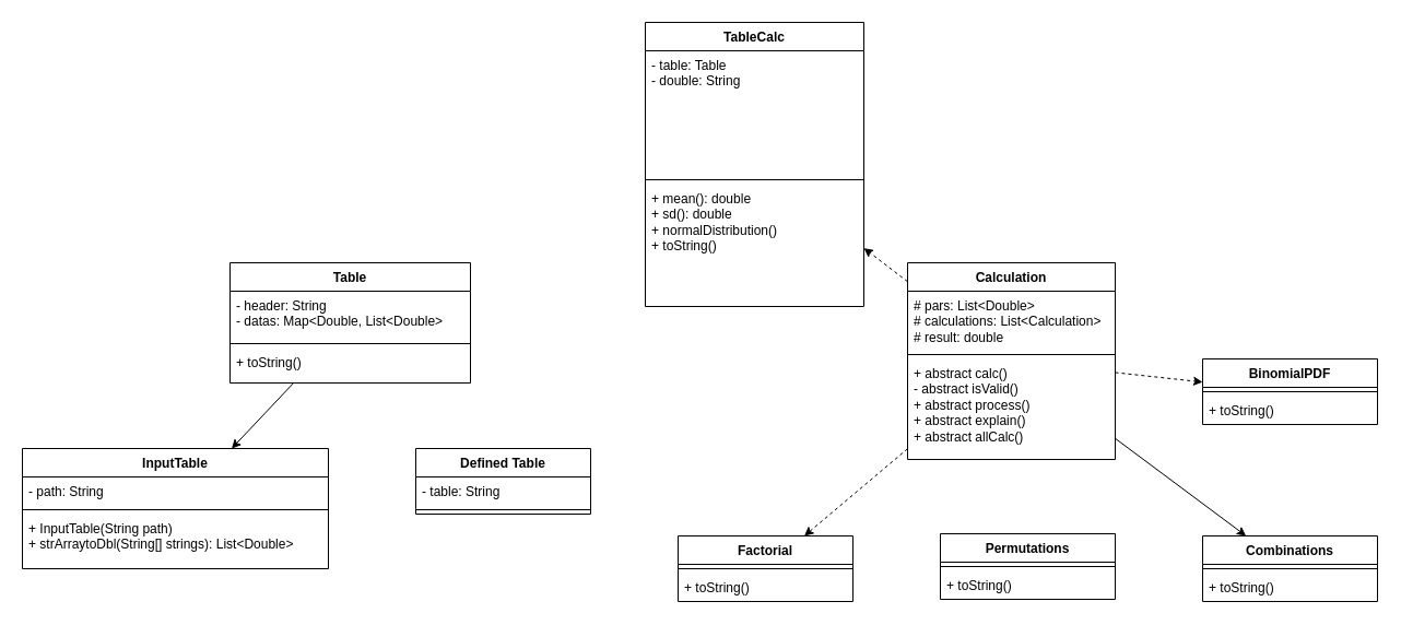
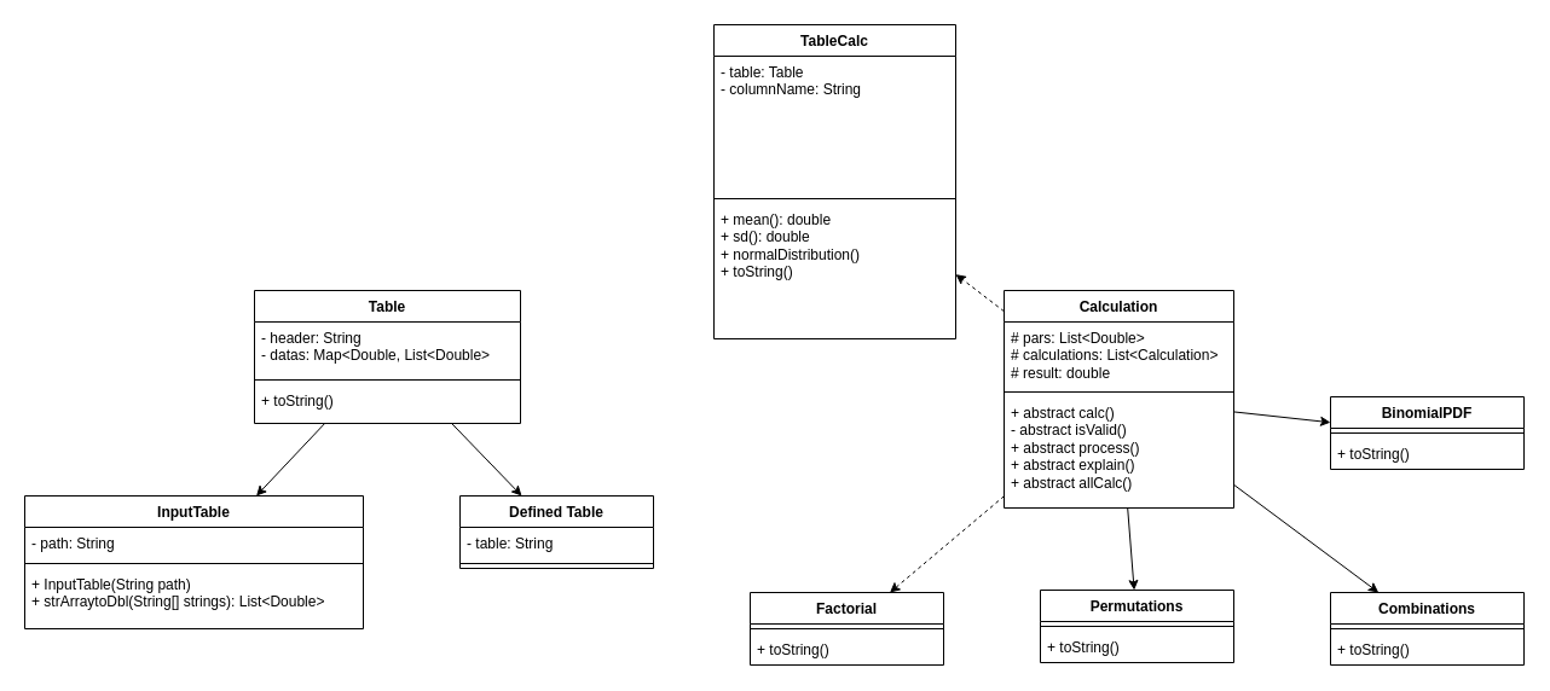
  <mxCell id="0" />
  <mxCell id="1" parent="0" />
  <mxCell id="2" value="Table" style="swimlane;fontStyle=1;align=center;verticalAlign=top;childLayout=stackLayout;horizontal=1;startSize=26;horizontalStack=0;resizeParent=1;resizeParentMax=0;resizeLast=0;collapsible=1;marginBottom=0;whiteSpace=wrap;html=1;" vertex="1" parent="1"><mxGeometry x="210" y="240" width="220" height="110" as="geometry" /></mxCell>
  <mxCell id="3" value="- header: String&lt;div&gt;- datas: Map&amp;lt;Double, List&amp;lt;Double&amp;gt;&lt;/div&gt;" style="text;strokeColor=none;fillColor=none;align=left;verticalAlign=top;spacingLeft=4;spacingRight=4;overflow=hidden;rotatable=0;points=[[0,0.5],[1,0.5]];portConstraint=eastwest;whiteSpace=wrap;html=1;" vertex="1" parent="2"><mxGeometry y="26" width="220" height="44" as="geometry" /></mxCell>
  <mxCell id="4" value="" style="line;strokeWidth=1;fillColor=none;align=left;verticalAlign=middle;spacingTop=-1;spacingLeft=3;spacingRight=3;rotatable=0;labelPosition=right;points=[];portConstraint=eastwest;strokeColor=inherit;" vertex="1" parent="2"><mxGeometry y="70" width="220" height="8" as="geometry" /></mxCell>
  <mxCell id="5" value="+ toString()" style="text;strokeColor=none;fillColor=none;align=left;verticalAlign=top;spacingLeft=4;spacingRight=4;overflow=hidden;rotatable=0;points=[[0,0.5],[1,0.5]];portConstraint=eastwest;whiteSpace=wrap;html=1;" vertex="1" parent="2"><mxGeometry y="78" width="220" height="32" as="geometry" /></mxCell>
  <mxCell id="6" value="InputTable" style="swimlane;fontStyle=1;align=center;verticalAlign=top;childLayout=stackLayout;horizontal=1;startSize=26;horizontalStack=0;resizeParent=1;resizeParentMax=0;resizeLast=0;collapsible=1;marginBottom=0;whiteSpace=wrap;html=1;" vertex="1" parent="1"><mxGeometry x="20" y="410" width="280" height="110" as="geometry" /></mxCell>
  <mxCell id="7" value="- path: String" style="text;strokeColor=none;fillColor=none;align=left;verticalAlign=top;spacingLeft=4;spacingRight=4;overflow=hidden;rotatable=0;points=[[0,0.5],[1,0.5]];portConstraint=eastwest;whiteSpace=wrap;html=1;" vertex="1" parent="6"><mxGeometry y="26" width="280" height="26" as="geometry" /></mxCell>
  <mxCell id="8" value="" style="line;strokeWidth=1;fillColor=none;align=left;verticalAlign=middle;spacingTop=-1;spacingLeft=3;spacingRight=3;rotatable=0;labelPosition=right;points=[];portConstraint=eastwest;strokeColor=inherit;" vertex="1" parent="6"><mxGeometry y="52" width="280" height="8" as="geometry" /></mxCell>
  <mxCell id="9" value="+ InputTable(String path)&lt;div&gt;+ strArraytoDbl(String[] strings): List&amp;lt;Double&amp;gt;&lt;/div&gt;" style="text;strokeColor=none;fillColor=none;align=left;verticalAlign=top;spacingLeft=4;spacingRight=4;overflow=hidden;rotatable=0;points=[[0,0.5],[1,0.5]];portConstraint=eastwest;whiteSpace=wrap;html=1;" vertex="1" parent="6"><mxGeometry y="60" width="280" height="50" as="geometry" /></mxCell>
  <mxCell id="10" value="Defined Table" style="swimlane;fontStyle=1;align=center;verticalAlign=top;childLayout=stackLayout;horizontal=1;startSize=26;horizontalStack=0;resizeParent=1;resizeParentMax=0;resizeLast=0;collapsible=1;marginBottom=0;whiteSpace=wrap;html=1;" vertex="1" parent="1"><mxGeometry x="380" y="410" width="160" height="60" as="geometry" /></mxCell>
  <mxCell id="11" value="- table: String" style="text;strokeColor=none;fillColor=none;align=left;verticalAlign=top;spacingLeft=4;spacingRight=4;overflow=hidden;rotatable=0;points=[[0,0.5],[1,0.5]];portConstraint=eastwest;whiteSpace=wrap;html=1;" vertex="1" parent="10"><mxGeometry y="26" width="160" height="26" as="geometry" /></mxCell>
  <mxCell id="12" value="" style="line;strokeWidth=1;fillColor=none;align=left;verticalAlign=middle;spacingTop=-1;spacingLeft=3;spacingRight=3;rotatable=0;labelPosition=right;points=[];portConstraint=eastwest;strokeColor=inherit;" vertex="1" parent="10"><mxGeometry y="52" width="160" height="8" as="geometry" /></mxCell>
  <mxCell id="13" value="" style="endArrow=classic;html=1;rounded=0;entryX=0.684;entryY=0;entryDx=0;entryDy=0;entryPerimeter=0;" edge="1" parent="1" source="2" target="6"><mxGeometry width="50" height="50" relative="1" as="geometry"><mxPoint x="140" y="300" as="sourcePoint" /><mxPoint x="190" y="250" as="targetPoint" /></mxGeometry></mxCell>
+ <mxCell id="14" value="" style="endArrow=classic;html=1;rounded=0;" edge="1" parent="1" source="2" target="10"><mxGeometry width="50" height="50" relative="1" as="geometry"><mxPoint x="300" y="390" as="sourcePoint" /><mxPoint x="350" y="340" as="targetPoint" /></mxGeometry></mxCell>
  <mxCell id="15" value="Calculation" style="swimlane;fontStyle=1;align=center;verticalAlign=top;childLayout=stackLayout;horizontal=1;startSize=26;horizontalStack=0;resizeParent=1;resizeParentMax=0;resizeLast=0;collapsible=1;marginBottom=0;whiteSpace=wrap;html=1;" vertex="1" parent="1"><mxGeometry x="830" y="240" width="190" height="180" as="geometry" /></mxCell>
  <mxCell id="16" value="# pars: List&amp;lt;Double&amp;gt;&lt;div&gt;# calculations: List&amp;lt;Calculation&amp;gt;&lt;/div&gt;&lt;div&gt;# result: double&lt;/div&gt;" style="text;strokeColor=none;fillColor=none;align=left;verticalAlign=top;spacingLeft=4;spacingRight=4;overflow=hidden;rotatable=0;points=[[0,0.5],[1,0.5]];portConstraint=eastwest;whiteSpace=wrap;html=1;" vertex="1" parent="15"><mxGeometry y="26" width="190" height="54" as="geometry" /></mxCell>
  <mxCell id="17" value="" style="line;strokeWidth=1;fillColor=none;align=left;verticalAlign=middle;spacingTop=-1;spacingLeft=3;spacingRight=3;rotatable=0;labelPosition=right;points=[];portConstraint=eastwest;strokeColor=inherit;" vertex="1" parent="15"><mxGeometry y="80" width="190" height="8" as="geometry" /></mxCell>
  <mxCell id="18" value="+ abstract calc()&lt;div&gt;- abstract isValid()&lt;br&gt;&lt;div&gt;+ abstract process()&lt;br&gt;+ abstract explain()&lt;/div&gt;&lt;div&gt;+ abstract allCalc()&lt;/div&gt;&lt;/div&gt;" style="text;strokeColor=none;fillColor=none;align=left;verticalAlign=top;spacingLeft=4;spacingRight=4;overflow=hidden;rotatable=0;points=[[0,0.5],[1,0.5]];portConstraint=eastwest;whiteSpace=wrap;html=1;" vertex="1" parent="15"><mxGeometry y="88" width="190" height="92" as="geometry" /></mxCell>
  <mxCell id="19" value="Factorial" style="swimlane;fontStyle=1;align=center;verticalAlign=top;childLayout=stackLayout;horizontal=1;startSize=26;horizontalStack=0;resizeParent=1;resizeParentMax=0;resizeLast=0;collapsible=1;marginBottom=0;whiteSpace=wrap;html=1;" vertex="1" parent="1"><mxGeometry x="620" y="490" width="160" height="60" as="geometry" /></mxCell>
  <mxCell id="20" value="" style="line;strokeWidth=1;fillColor=none;align=left;verticalAlign=middle;spacingTop=-1;spacingLeft=3;spacingRight=3;rotatable=0;labelPosition=right;points=[];portConstraint=eastwest;strokeColor=inherit;" vertex="1" parent="19"><mxGeometry y="26" width="160" height="8" as="geometry" /></mxCell>
  <mxCell id="21" value="+ toString()" style="text;strokeColor=none;fillColor=none;align=left;verticalAlign=top;spacingLeft=4;spacingRight=4;overflow=hidden;rotatable=0;points=[[0,0.5],[1,0.5]];portConstraint=eastwest;whiteSpace=wrap;html=1;" vertex="1" parent="19"><mxGeometry y="34" width="160" height="26" as="geometry" /></mxCell>
  <mxCell id="22" value="Permutations" style="swimlane;fontStyle=1;align=center;verticalAlign=top;childLayout=stackLayout;horizontal=1;startSize=26;horizontalStack=0;resizeParent=1;resizeParentMax=0;resizeLast=0;collapsible=1;marginBottom=0;whiteSpace=wrap;html=1;" vertex="1" parent="1"><mxGeometry x="860" y="488" width="160" height="60" as="geometry" /></mxCell>
  <mxCell id="23" value="" style="line;strokeWidth=1;fillColor=none;align=left;verticalAlign=middle;spacingTop=-1;spacingLeft=3;spacingRight=3;rotatable=0;labelPosition=right;points=[];portConstraint=eastwest;strokeColor=inherit;" vertex="1" parent="22"><mxGeometry y="26" width="160" height="8" as="geometry" /></mxCell>
  <mxCell id="24" value="+ toString()" style="text;strokeColor=none;fillColor=none;align=left;verticalAlign=top;spacingLeft=4;spacingRight=4;overflow=hidden;rotatable=0;points=[[0,0.5],[1,0.5]];portConstraint=eastwest;whiteSpace=wrap;html=1;" vertex="1" parent="22"><mxGeometry y="34" width="160" height="26" as="geometry" /></mxCell>
  <mxCell id="25" value="Combinations" style="swimlane;fontStyle=1;align=center;verticalAlign=top;childLayout=stackLayout;horizontal=1;startSize=26;horizontalStack=0;resizeParent=1;resizeParentMax=0;resizeLast=0;collapsible=1;marginBottom=0;whiteSpace=wrap;html=1;" vertex="1" parent="1"><mxGeometry x="1100" y="490" width="160" height="60" as="geometry" /></mxCell>
  <mxCell id="26" value="" style="line;strokeWidth=1;fillColor=none;align=left;verticalAlign=middle;spacingTop=-1;spacingLeft=3;spacingRight=3;rotatable=0;labelPosition=right;points=[];portConstraint=eastwest;strokeColor=inherit;" vertex="1" parent="25"><mxGeometry y="26" width="160" height="8" as="geometry" /></mxCell>
  <mxCell id="27" value="+ toString()" style="text;strokeColor=none;fillColor=none;align=left;verticalAlign=top;spacingLeft=4;spacingRight=4;overflow=hidden;rotatable=0;points=[[0,0.5],[1,0.5]];portConstraint=eastwest;whiteSpace=wrap;html=1;" vertex="1" parent="25"><mxGeometry y="34" width="160" height="26" as="geometry" /></mxCell>
  <mxCell id="28" value="BinomialPDF" style="swimlane;fontStyle=1;align=center;verticalAlign=top;childLayout=stackLayout;horizontal=1;startSize=26;horizontalStack=0;resizeParent=1;resizeParentMax=0;resizeLast=0;collapsible=1;marginBottom=0;whiteSpace=wrap;html=1;" vertex="1" parent="1"><mxGeometry x="1100" y="328" width="160" height="60" as="geometry" /></mxCell>
  <mxCell id="29" value="" style="line;strokeWidth=1;fillColor=none;align=left;verticalAlign=middle;spacingTop=-1;spacingLeft=3;spacingRight=3;rotatable=0;labelPosition=right;points=[];portConstraint=eastwest;strokeColor=inherit;" vertex="1" parent="28"><mxGeometry y="26" width="160" height="8" as="geometry" /></mxCell>
  <mxCell id="30" value="+ toString()" style="text;strokeColor=none;fillColor=none;align=left;verticalAlign=top;spacingLeft=4;spacingRight=4;overflow=hidden;rotatable=0;points=[[0,0.5],[1,0.5]];portConstraint=eastwest;whiteSpace=wrap;html=1;" vertex="1" parent="28"><mxGeometry y="34" width="160" height="26" as="geometry" /></mxCell>
  <mxCell id="31" value="" style="endArrow=classic;html=1;rounded=0;dashed=1;" edge="1" parent="1" source="15" target="19"><mxGeometry width="50" height="50" relative="1" as="geometry"><mxPoint x="690" y="410" as="sourcePoint" /><mxPoint x="740" y="360" as="targetPoint" /></mxGeometry></mxCell>
- <mxCell id="33" value="" style="endArrow=classic;html=1;rounded=0;dashed=1;" edge="1" parent="1" source="15" target="28"><mxGeometry width="50" height="50" relative="1" as="geometry"><mxPoint x="1070" y="270" as="sourcePoint" /><mxPoint x="1120" y="220" as="targetPoint" /></mxGeometry></mxCell>
+ <mxCell id="32" value="" style="endArrow=classic;html=1;rounded=0;" edge="1" parent="1" source="15" target="22"><mxGeometry width="50" height="50" relative="1" as="geometry"><mxPoint x="1150" y="200" as="sourcePoint" /><mxPoint x="1200" y="150" as="targetPoint" /></mxGeometry></mxCell>
+ <mxCell id="33" value="" style="endArrow=classic;html=1;rounded=0;" edge="1" parent="1" source="15" target="28"><mxGeometry width="50" height="50" relative="1" as="geometry"><mxPoint x="1070" y="270" as="sourcePoint" /><mxPoint x="1120" y="220" as="targetPoint" /></mxGeometry></mxCell>
  <mxCell id="34" value="" style="endArrow=classic;html=1;rounded=0;" edge="1" parent="1" source="15" target="25"><mxGeometry width="50" height="50" relative="1" as="geometry"><mxPoint x="1040" y="480" as="sourcePoint" /><mxPoint x="1090" y="430" as="targetPoint" /></mxGeometry></mxCell>
  <mxCell id="35" value="TableCalc" style="swimlane;fontStyle=1;align=center;verticalAlign=top;childLayout=stackLayout;horizontal=1;startSize=26;horizontalStack=0;resizeParent=1;resizeParentMax=0;resizeLast=0;collapsible=1;marginBottom=0;whiteSpace=wrap;html=1;" vertex="1" parent="1"><mxGeometry x="590" y="20" width="200" height="260" as="geometry" /></mxCell>
- <mxCell id="36" value="- table: Table&lt;div&gt;- double: String&lt;/div&gt;" style="text;strokeColor=none;fillColor=none;align=left;verticalAlign=top;spacingLeft=4;spacingRight=4;overflow=hidden;rotatable=0;points=[[0,0.5],[1,0.5]];portConstraint=eastwest;whiteSpace=wrap;html=1;" vertex="1" parent="35"><mxGeometry y="26" width="200" height="114" as="geometry" /></mxCell>
+ <mxCell id="36" value="- table: Table&lt;div&gt;- columnName: String&lt;/div&gt;" style="text;strokeColor=none;fillColor=none;align=left;verticalAlign=top;spacingLeft=4;spacingRight=4;overflow=hidden;rotatable=0;points=[[0,0.5],[1,0.5]];portConstraint=eastwest;whiteSpace=wrap;html=1;" vertex="1" parent="35"><mxGeometry y="26" width="200" height="114" as="geometry" /></mxCell>
  <mxCell id="37" value="" style="line;strokeWidth=1;fillColor=none;align=left;verticalAlign=middle;spacingTop=-1;spacingLeft=3;spacingRight=3;rotatable=0;labelPosition=right;points=[];portConstraint=eastwest;strokeColor=inherit;" vertex="1" parent="35"><mxGeometry y="140" width="200" height="8" as="geometry" /></mxCell>
  <mxCell id="38" value="+ mean(): double&lt;div&gt;+ sd(): double&lt;/div&gt;&lt;div&gt;+ normalDistribution()&lt;/div&gt;&lt;div&gt;+ toString()&lt;/div&gt;" style="text;strokeColor=none;fillColor=none;align=left;verticalAlign=top;spacingLeft=4;spacingRight=4;overflow=hidden;rotatable=0;points=[[0,0.5],[1,0.5]];portConstraint=eastwest;whiteSpace=wrap;html=1;" vertex="1" parent="35"><mxGeometry y="148" width="200" height="112" as="geometry" /></mxCell>
  <mxCell id="39" value="" style="endArrow=classic;html=1;rounded=0;dashed=1;" edge="1" parent="1" source="15" target="35"><mxGeometry width="50" height="50" relative="1" as="geometry"><mxPoint x="890" y="190" as="sourcePoint" /><mxPoint x="940" y="140" as="targetPoint" /></mxGeometry></mxCell>
